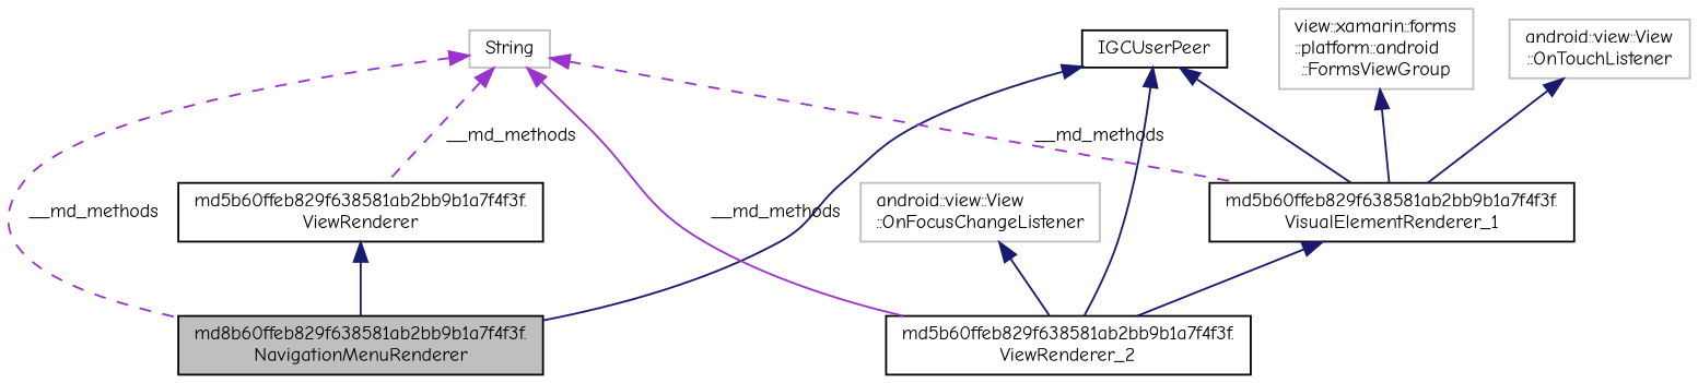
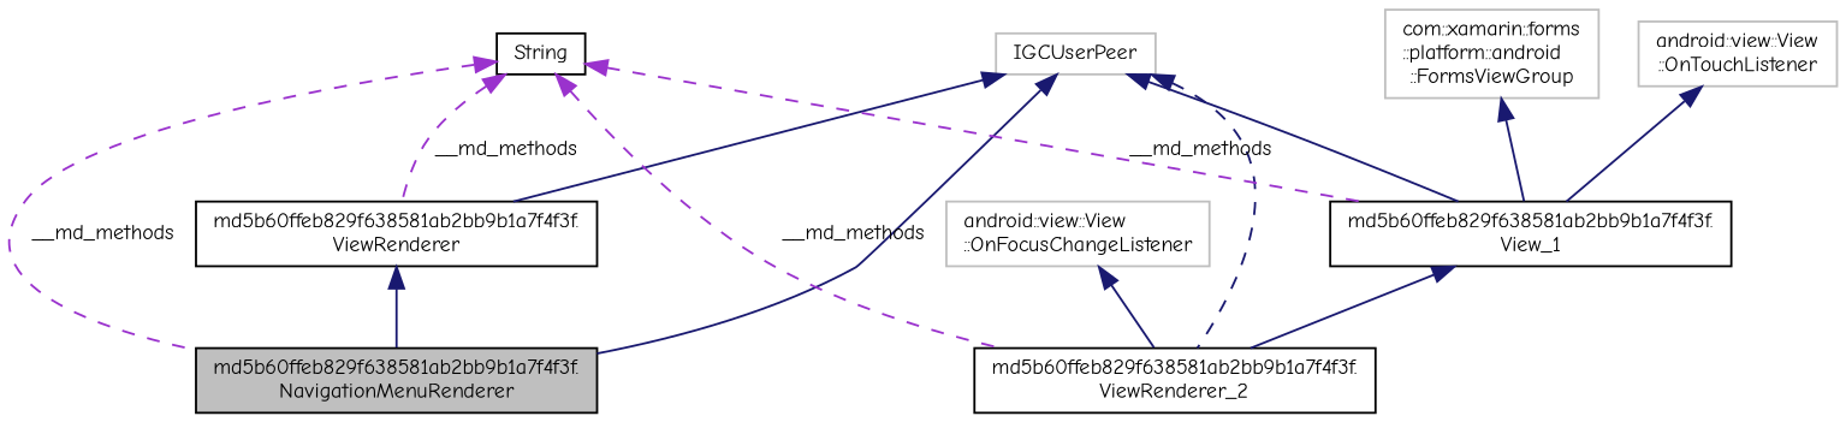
  digraph {
    fontname="Comic Neue"
    rankdir=TB
    node [color=grey75 fillcolor=white fontname="Comic Neue" fontsize=10 shape=record style=filled]
    edge [color=midnightblue dir=back fontname="Comic Neue" fontsize=10 labelfontname=Helvetica labelfontsize=10 style=solid]
-   n1 [color=black fillcolor=grey75 fontcolor=black height=0.2 label="md8b60ffeb829f638581ab2bb9b1a7f4f3f.\lNavigationMenuRenderer" width=0.4]
+   n1 [color=black fillcolor=grey75 fontcolor=black height=0.2 label="md5b60ffeb829f638581ab2bb9b1a7f4f3f.\lNavigationMenuRenderer" width=0.4]
    n2 [color=black height=0.2 label="md5b60ffeb829f638581ab2bb9b1a7f4f3f.\lViewRenderer" width=0.4]
    n3 [color=black height=0.2 label="md5b60ffeb829f638581ab2bb9b1a7f4f3f.\lViewRenderer_2" width=0.4]
-   n4 [color=black height=0.2 label="md5b60ffeb829f638581ab2bb9b1a7f4f3f.\lVisualElementRenderer_1" width=0.4]
-   n5 [height=0.2 label="view::xamarin::forms\l::platform::android\l::FormsViewGroup" width=0.4]
-   n6 [color=black height=0.2 label=IGCUserPeer width=0.4]
+   n4 [color=black height=0.2 label="md5b60ffeb829f638581ab2bb9b1a7f4f3f.\lView_1" width=0.4]
+   n5 [height=0.2 label="com::xamarin::forms\l::platform::android\l::FormsViewGroup" width=0.4]
+   n6 [height=0.2 label=IGCUserPeer width=0.4]
    n7 [height=0.2 label="android::view::View\l::OnTouchListener" width=0.4]
-   n8 [height=0.2 label=String width=0.4]
+   n8 [color=black height=0.2 label=String width=0.4]
    n9 [height=0.2 label="android::view::View\l::OnFocusChangeListener" width=0.4]
    n2 -> n1
    n4 -> n3
    n5 -> n4
    n6 -> n1
-   n6 -> n3
+   n6 -> n2
+   n6 -> n3 [style=dashed]
    n6 -> n4
    n7 -> n4
    n8 -> n1 [color=darkorchid3 label=" __md_methods" style=dashed]
    n8 -> n2 [color=darkorchid3 label=" __md_methods" style=dashed]
-   n8 -> n3 [color=darkorchid3 label=" __md_methods"]
+   n8 -> n3 [color=darkorchid3 label=" __md_methods" style=dashed]
    n8 -> n4 [color=darkorchid3 label=" __md_methods" style=dashed]
    n9 -> n3
  }
